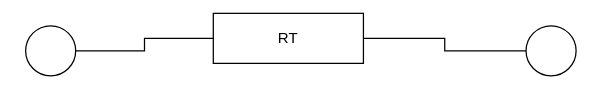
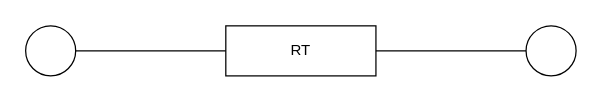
  <mxCell id="0" />
  <mxCell id="1" parent="0" />
- <mxCell id="2" value="RT" style="rounded=0;whiteSpace=wrap;html=1;" vertex="1" parent="1"><mxGeometry x="170" y="10" width="120" height="40" as="geometry" /></mxCell>
+ <mxCell id="2" value="RT" style="rounded=0;whiteSpace=wrap;html=1;" vertex="1" parent="1"><mxGeometry x="180" y="20" width="120" height="40" as="geometry" /></mxCell>
  <mxCell id="3" style="edgeStyle=orthogonalEdgeStyle;shape=connector;rounded=0;orthogonalLoop=1;jettySize=auto;html=1;exitX=0;exitY=0.5;exitDx=0;exitDy=0;entryX=1;entryY=0.5;entryDx=0;entryDy=0;strokeColor=default;align=center;verticalAlign=middle;fontFamily=Helvetica;fontSize=11;fontColor=default;labelBackgroundColor=default;startFill=0;endArrow=none;" edge="1" parent="1" source="4" target="2"><mxGeometry relative="1" as="geometry" /></mxCell>
  <mxCell id="4" value="" style="ellipse;whiteSpace=wrap;html=1;aspect=fixed;" vertex="1" parent="1"><mxGeometry x="420" y="20" width="40" height="40" as="geometry" /></mxCell>
  <mxCell id="5" style="edgeStyle=orthogonalEdgeStyle;shape=connector;rounded=0;orthogonalLoop=1;jettySize=auto;html=1;exitX=1;exitY=0.5;exitDx=0;exitDy=0;entryX=0;entryY=0.5;entryDx=0;entryDy=0;strokeColor=default;align=center;verticalAlign=middle;fontFamily=Helvetica;fontSize=11;fontColor=default;labelBackgroundColor=default;startFill=0;endArrow=none;" edge="1" parent="1" source="6" target="2"><mxGeometry relative="1" as="geometry" /></mxCell>
  <mxCell id="6" value="" style="ellipse;whiteSpace=wrap;html=1;aspect=fixed;" vertex="1" parent="1"><mxGeometry x="20" y="20" width="40" height="40" as="geometry" /></mxCell>
